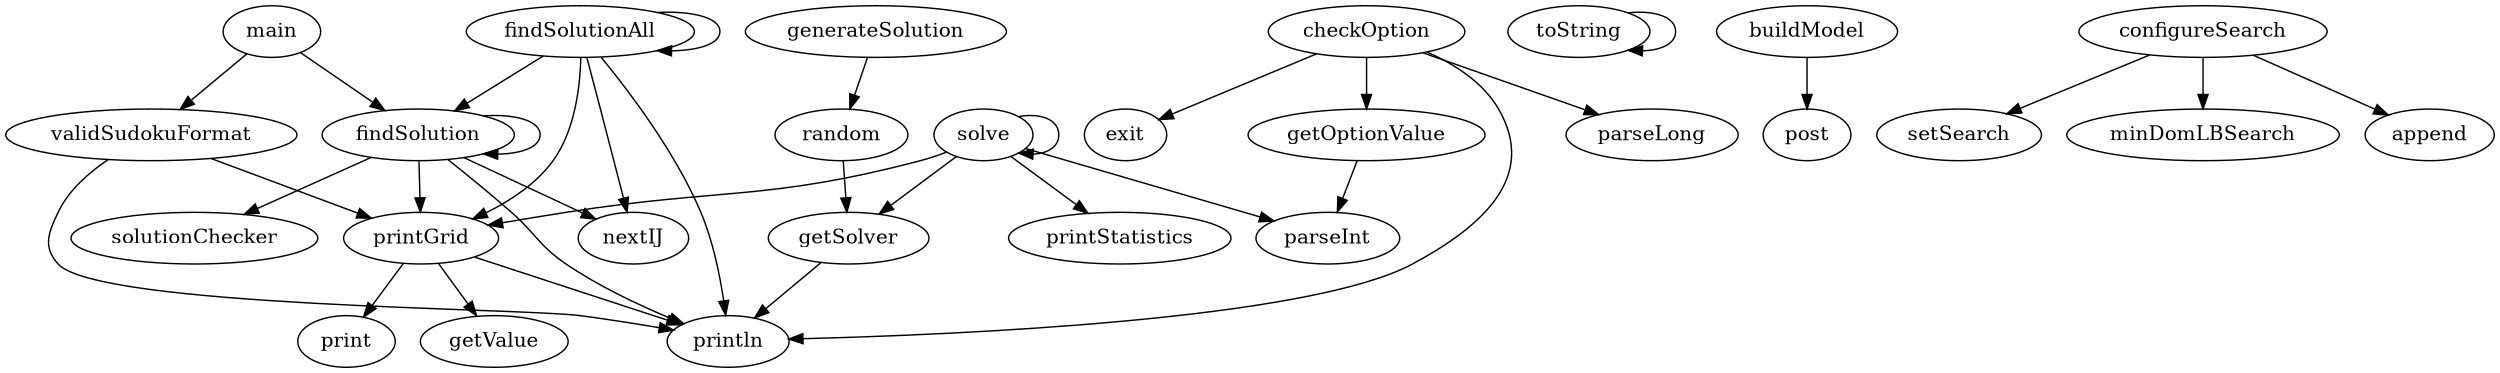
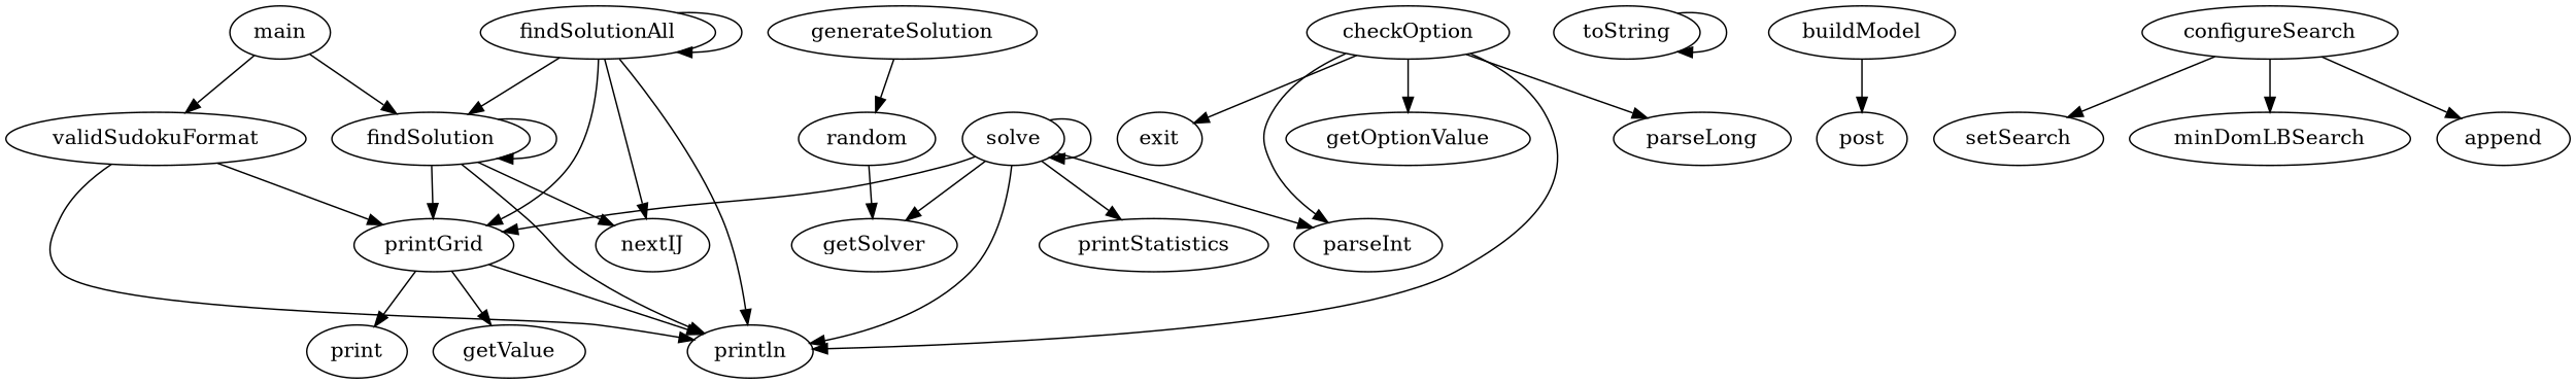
  digraph {
    main
    validSudokuFormat
    findSolution
    println
    printGrid
-   solutionChecker
    nextIJ
    print
    getValue
    generateSolution
    random
    getSolver
    findSolutionAll
    toString
    solve
    printStatistics
    parseInt
    buildModel
    post
    checkOption
    getOptionValue
    parseLong
    exit
    configureSearch
    setSearch
    minDomLBSearch
    append
    main -> validSudokuFormat
    main -> findSolution
    validSudokuFormat -> println
    validSudokuFormat -> printGrid
    findSolution -> findSolution
    findSolution -> println
    findSolution -> printGrid
-   findSolution -> solutionChecker
    findSolution -> nextIJ
    printGrid -> println
    printGrid -> print
    printGrid -> getValue
    generateSolution -> random
    random -> getSolver
    findSolutionAll -> findSolution
    findSolutionAll -> println
    findSolutionAll -> printGrid
    findSolutionAll -> nextIJ
    findSolutionAll -> findSolutionAll
    toString -> toString
-   getSolver -> println
+   solve -> println
    solve -> printGrid
    solve -> getSolver
    solve -> solve
    solve -> printStatistics
    solve -> parseInt
    buildModel -> post
    checkOption -> println
-   getOptionValue -> parseInt
+   checkOption -> parseInt
    checkOption -> getOptionValue
    checkOption -> parseLong
    checkOption -> exit
    configureSearch -> setSearch
    configureSearch -> minDomLBSearch
    configureSearch -> append
  }
